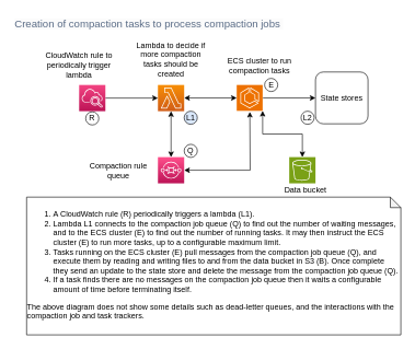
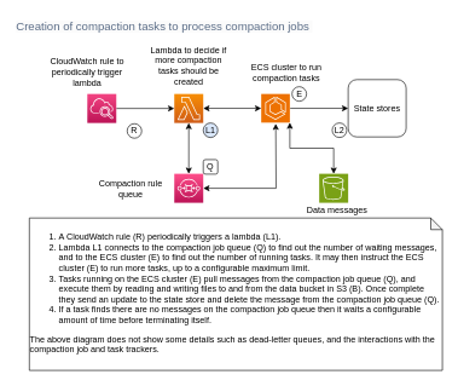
  <mxCell id="0" />
  <mxCell id="1" parent="0" />
  <mxCell id="2" value="" style="sketch=0;points=[[0,0,0],[0.25,0,0],[0.5,0,0],[0.75,0,0],[1,0,0],[0,1,0],[0.25,1,0],[0.5,1,0],[0.75,1,0],[1,1,0],[0,0.25,0],[0,0.5,0],[0,0.75,0],[1,0.25,0],[1,0.5,0],[1,0.75,0]];outlineConnect=0;fontColor=#232F3E;gradientColor=#F78E04;gradientDirection=north;fillColor=#D05C17;strokeColor=#ffffff;dashed=0;verticalLabelPosition=bottom;verticalAlign=top;align=center;html=1;fontSize=12;fontStyle=0;aspect=fixed;shape=mxgraph.aws4.resourceIcon;resIcon=mxgraph.aws4.lambda;" parent="1" vertex="1"><mxGeometry x="240" y="129" width="40" height="40" as="geometry" /></mxCell>
  <mxCell id="3" style="edgeStyle=orthogonalEdgeStyle;rounded=0;orthogonalLoop=1;jettySize=auto;html=1;" parent="1" source="4" target="2" edge="1"><mxGeometry relative="1" as="geometry" /></mxCell>
  <mxCell id="4" value="" style="sketch=0;points=[[0,0,0],[0.25,0,0],[0.5,0,0],[0.75,0,0],[1,0,0],[0,1,0],[0.25,1,0],[0.5,1,0],[0.75,1,0],[1,1,0],[0,0.25,0],[0,0.5,0],[0,0.75,0],[1,0.25,0],[1,0.5,0],[1,0.75,0]];points=[[0,0,0],[0.25,0,0],[0.5,0,0],[0.75,0,0],[1,0,0],[0,1,0],[0.25,1,0],[0.5,1,0],[0.75,1,0],[1,1,0],[0,0.25,0],[0,0.5,0],[0,0.75,0],[1,0.25,0],[1,0.5,0],[1,0.75,0]];outlineConnect=0;fontColor=#232F3E;gradientColor=#F34482;gradientDirection=north;fillColor=#BC1356;strokeColor=#ffffff;dashed=0;verticalLabelPosition=bottom;verticalAlign=top;align=center;html=1;fontSize=12;fontStyle=0;aspect=fixed;shape=mxgraph.aws4.resourceIcon;resIcon=mxgraph.aws4.cloudwatch_2;" parent="1" vertex="1"><mxGeometry x="120" y="129" width="40" height="40" as="geometry" /></mxCell>
  <mxCell id="5" value="CloudWatch rule to periodically trigger lambda" style="text;html=1;strokeColor=none;fillColor=none;align=center;verticalAlign=middle;whiteSpace=wrap;rounded=0;" parent="1" vertex="1"><mxGeometry x="60" y="79" width="120" height="40" as="geometry" /></mxCell>
  <mxCell id="6" value="Lambda to decide if more compaction tasks should be created" style="text;html=1;strokeColor=none;fillColor=none;align=center;verticalAlign=middle;whiteSpace=wrap;rounded=0;" parent="1" vertex="1"><mxGeometry x="205" y="60" width="110" height="59" as="geometry" /></mxCell>
  <mxCell id="7" value="" style="endArrow=classic;html=1;rounded=0;exitX=0.5;exitY=0;exitDx=0;exitDy=0;exitPerimeter=0;entryX=0.5;entryY=1;entryDx=0;entryDy=0;entryPerimeter=0;edgeStyle=orthogonalEdgeStyle;startArrow=classic;startFill=1;" parent="1" source="14" target="2" edge="1"><mxGeometry width="50" height="50" relative="1" as="geometry"><mxPoint x="260" y="229.5" as="sourcePoint" /><mxPoint x="420" y="150" as="targetPoint" /></mxGeometry></mxCell>
  <mxCell id="8" value="&lt;ol&gt;&lt;li style=&quot;text-align: left;&quot;&gt;A CloudWatch rule (R) periodically triggers a lambda (L1).&lt;/li&gt;&lt;li style=&quot;text-align: left;&quot;&gt;Lambda L1 connects to the compaction job queue (Q) to find out the number of waiting messages, and to the ECS cluster (E) to find out the number of running tasks. It may then instruct the ECS cluster (E) to run more tasks, up to a configurable maximum limit.&lt;/li&gt;&lt;li style=&quot;text-align: left;&quot;&gt;Tasks running on the ECS cluster (E) pull messages from the compaction job queue (Q), and execute them by reading and writing files to and from the data bucket in S3 (B). Once complete they send an update to the state store and delete the message from the compaction job queue (Q).&lt;/li&gt;&lt;li style=&quot;text-align: left;&quot;&gt;If a task finds there are no messages on the compaction job queue then it waits a configurable amount of time before terminating itself.&lt;/li&gt;&lt;/ol&gt;&lt;div style=&quot;text-align: left;&quot;&gt;The above diagram does not show some details such as dead-letter queues, and the interactions with the compaction job and task trackers.&lt;/div&gt;&lt;div&gt;&lt;br&gt;&lt;/div&gt;" style="shape=note;whiteSpace=wrap;html=1;backgroundOutline=1;darkOpacity=0.05;fontSize=12;size=16;" parent="1" vertex="1"><mxGeometry x="40" y="300" width="570" height="210" as="geometry" /></mxCell>
  <mxCell id="9" style="edgeStyle=orthogonalEdgeStyle;rounded=0;orthogonalLoop=1;jettySize=auto;html=1;startArrow=classic;startFill=1;" parent="1" edge="1"><mxGeometry relative="1" as="geometry"><mxPoint x="280" y="148.83" as="sourcePoint" /><mxPoint x="360" y="148.83" as="targetPoint" /></mxGeometry></mxCell>
  <mxCell id="10" value="ECS cluster to run compaction tasks" style="text;html=1;strokeColor=none;fillColor=none;align=center;verticalAlign=middle;whiteSpace=wrap;rounded=0;" parent="1" vertex="1"><mxGeometry x="340" y="69.5" width="110" height="59" as="geometry" /></mxCell>
  <mxCell id="11" style="edgeStyle=orthogonalEdgeStyle;rounded=0;orthogonalLoop=1;jettySize=auto;html=1;" parent="1" edge="1"><mxGeometry relative="1" as="geometry"><mxPoint x="400" y="148.83" as="sourcePoint" /><mxPoint x="480" y="148.83" as="targetPoint" /></mxGeometry></mxCell>
  <mxCell id="12" value="Compaction rule queue" style="text;html=1;strokeColor=none;fillColor=none;align=center;verticalAlign=middle;whiteSpace=wrap;rounded=0;" parent="1" vertex="1"><mxGeometry x="120" y="239.5" width="120" height="40" as="geometry" /></mxCell>
  <mxCell id="13" style="edgeStyle=orthogonalEdgeStyle;rounded=0;orthogonalLoop=1;jettySize=auto;html=1;exitX=1;exitY=0.5;exitDx=0;exitDy=0;exitPerimeter=0;startArrow=classic;startFill=1;" edge="1" parent="1" source="14"><mxGeometry relative="1" as="geometry"><mxPoint x="380" y="170" as="targetPoint" /></mxGeometry></mxCell>
  <mxCell id="14" value="" style="sketch=0;points=[[0,0,0],[0.25,0,0],[0.5,0,0],[0.75,0,0],[1,0,0],[0,1,0],[0.25,1,0],[0.5,1,0],[0.75,1,0],[1,1,0],[0,0.25,0],[0,0.5,0],[0,0.75,0],[1,0.25,0],[1,0.5,0],[1,0.75,0]];outlineConnect=0;fontColor=#232F3E;gradientColor=#FF4F8B;gradientDirection=north;fillColor=#BC1356;strokeColor=#ffffff;dashed=0;verticalLabelPosition=bottom;verticalAlign=top;align=center;html=1;fontSize=12;fontStyle=0;aspect=fixed;shape=mxgraph.aws4.resourceIcon;resIcon=mxgraph.aws4.sqs;" parent="1" vertex="1"><mxGeometry x="240" y="239" width="40" height="40" as="geometry" /></mxCell>
- <mxCell id="15" value="R" style="ellipse;whiteSpace=wrap;html=1;" parent="1" vertex="1"><mxGeometry x="130" y="170" width="20" height="20" as="geometry" /></mxCell>
+ <mxCell id="15" value="R" style="ellipse;whiteSpace=wrap;html=1;" parent="1" vertex="1"><mxGeometry x="175" y="170" width="20" height="20" as="geometry" /></mxCell>
  <mxCell id="16" value="&lt;span style=&quot;color: rgb(90, 108, 134); font-family: Helvetica; font-size: 16px; font-style: normal; font-variant-ligatures: normal; font-variant-caps: normal; font-weight: 400; letter-spacing: normal; orphans: 2; text-align: left; text-indent: 0px; text-transform: none; widows: 2; word-spacing: 0px; -webkit-text-stroke-width: 0px; white-space: normal; background-color: rgb(251, 251, 251); text-decoration-thickness: initial; text-decoration-style: initial; text-decoration-color: initial; display: inline !important; float: none;&quot;&gt;Creation of compaction tasks to process compaction jobs&amp;nbsp;&lt;/span&gt;" style="text;whiteSpace=wrap;html=1;" parent="1" vertex="1"><mxGeometry x="20" y="20" width="420" height="40" as="geometry" /></mxCell>
  <mxCell id="17" value="State stores" style="rounded=1;whiteSpace=wrap;html=1;" parent="1" vertex="1"><mxGeometry x="480" y="109.25" width="80" height="79" as="geometry" /></mxCell>
  <mxCell id="18" value="L1" style="ellipse;whiteSpace=wrap;html=1;fillColor=#dae8fc;" parent="1" vertex="1"><mxGeometry x="280" y="169" width="20" height="20" as="geometry" /></mxCell>
  <mxCell id="19" value="E" style="ellipse;whiteSpace=wrap;html=1;" parent="1" vertex="1"><mxGeometry x="402.5" y="119" width="20" height="20" as="geometry" /></mxCell>
  <mxCell id="20" value="L2" style="ellipse;whiteSpace=wrap;html=1;" parent="1" vertex="1"><mxGeometry x="458" y="169" width="20" height="20" as="geometry" /></mxCell>
- <mxCell id="21" value="Q" style="ellipse;whiteSpace=wrap;html=1;" parent="1" vertex="1"><mxGeometry x="280" y="219.5" width="20" height="20" as="geometry" /></mxCell>
+ <mxCell id="21" value="Q" style="whiteSpace=wrap;html=1;rounded=1;" parent="1" vertex="1"><mxGeometry x="280" y="219.5" width="20" height="20" as="geometry" /></mxCell>
  <mxCell id="22" style="edgeStyle=orthogonalEdgeStyle;rounded=0;orthogonalLoop=1;jettySize=auto;html=1;exitX=1;exitY=1;exitDx=0;exitDy=0;exitPerimeter=0;startArrow=classic;startFill=1;" edge="1" parent="1" source="23" target="24"><mxGeometry relative="1" as="geometry" /></mxCell>
  <mxCell id="23" value="" style="sketch=0;points=[[0,0,0],[0.25,0,0],[0.5,0,0],[0.75,0,0],[1,0,0],[0,1,0],[0.25,1,0],[0.5,1,0],[0.75,1,0],[1,1,0],[0,0.25,0],[0,0.5,0],[0,0.75,0],[1,0.25,0],[1,0.5,0],[1,0.75,0]];outlineConnect=0;fontColor=#232F3E;fillColor=#ED7100;strokeColor=#ffffff;dashed=0;verticalLabelPosition=bottom;verticalAlign=top;align=center;html=1;fontSize=12;fontStyle=0;aspect=fixed;shape=mxgraph.aws4.resourceIcon;resIcon=mxgraph.aws4.ecs;" vertex="1" parent="1"><mxGeometry x="360" y="129" width="39.5" height="39.5" as="geometry" /></mxCell>
  <mxCell id="24" value="" style="sketch=0;points=[[0,0,0],[0.25,0,0],[0.5,0,0],[0.75,0,0],[1,0,0],[0,1,0],[0.25,1,0],[0.5,1,0],[0.75,1,0],[1,1,0],[0,0.25,0],[0,0.5,0],[0,0.75,0],[1,0.25,0],[1,0.5,0],[1,0.75,0]];outlineConnect=0;fontColor=#232F3E;fillColor=#7AA116;strokeColor=#ffffff;dashed=0;verticalLabelPosition=bottom;verticalAlign=top;align=center;html=1;fontSize=12;fontStyle=0;aspect=fixed;shape=mxgraph.aws4.resourceIcon;resIcon=mxgraph.aws4.s3;" vertex="1" parent="1"><mxGeometry x="440" y="239" width="40" height="40" as="geometry" /></mxCell>
- <mxCell id="25" value="Data bucket" style="text;html=1;strokeColor=none;fillColor=none;align=center;verticalAlign=middle;whiteSpace=wrap;rounded=0;" vertex="1" parent="1"><mxGeometry x="410" y="270" width="110" height="40" as="geometry" /></mxCell>
+ <mxCell id="25" value="Data messages" style="text;html=1;strokeColor=none;fillColor=none;align=center;verticalAlign=middle;whiteSpace=wrap;rounded=0;" vertex="1" parent="1"><mxGeometry x="410" y="270" width="110" height="40" as="geometry" /></mxCell>
